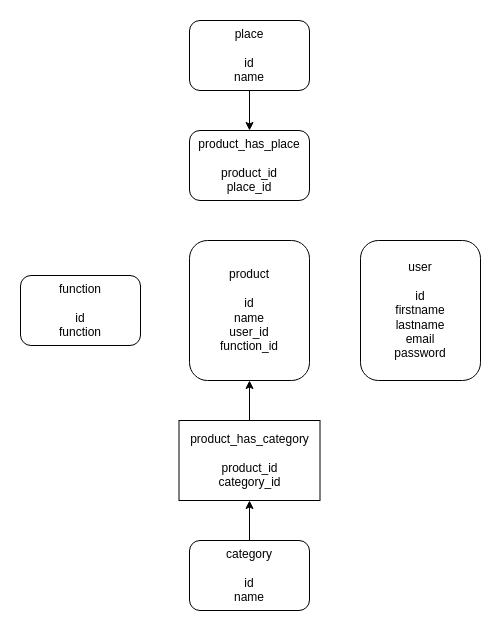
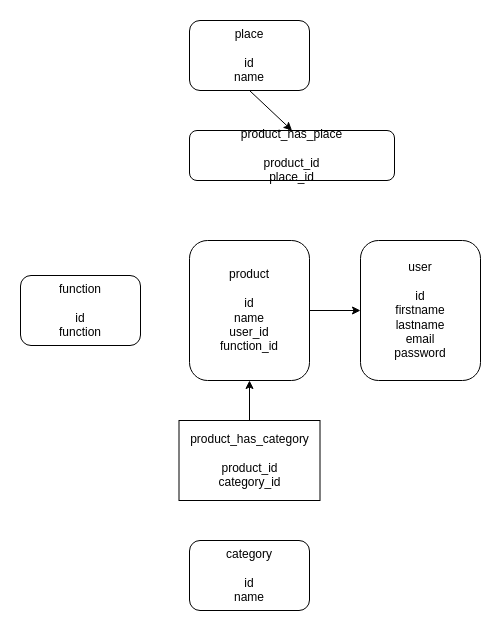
  <mxCell id="0" />
  <mxCell id="1" parent="0" />
- <mxCell id="2" style="edgeStyle=none;html=1;exitX=0.5;exitY=0;exitDx=0;exitDy=0;entryX=0.5;entryY=1;entryDx=0;entryDy=0;" edge="1" parent="1" source="3" target="11"><mxGeometry relative="1" as="geometry" /></mxCell>
  <mxCell id="3" value="category&lt;br&gt;&lt;br&gt;id&lt;br&gt;name" style="rounded=1;whiteSpace=wrap;html=1;" vertex="1" parent="1"><mxGeometry x="189" y="540" width="120" height="70" as="geometry" /></mxCell>
  <mxCell id="4" value="user&lt;br&gt;&lt;br&gt;id&lt;br&gt;firstname&lt;br&gt;lastname&lt;br&gt;email&lt;br&gt;password" style="rounded=1;whiteSpace=wrap;html=1;" vertex="1" parent="1"><mxGeometry x="360" y="240" width="120" height="140" as="geometry" /></mxCell>
+ <mxCell id="5" style="edgeStyle=none;html=1;exitX=1;exitY=0.5;exitDx=0;exitDy=0;entryX=0;entryY=0.5;entryDx=0;entryDy=0;" edge="1" parent="1" source="6" target="4"><mxGeometry relative="1" as="geometry" /></mxCell>
  <mxCell id="6" value="product&lt;br&gt;&lt;br&gt;id&lt;br&gt;name&lt;br&gt;user_id&lt;br&gt;function_id" style="rounded=1;whiteSpace=wrap;html=1;" vertex="1" parent="1"><mxGeometry x="189" y="240" width="120" height="140" as="geometry" /></mxCell>
  <mxCell id="7" value="function&lt;br&gt;&lt;br&gt;id&lt;br&gt;function" style="rounded=1;whiteSpace=wrap;html=1;" vertex="1" parent="1"><mxGeometry x="20" y="275" width="120" height="70" as="geometry" /></mxCell>
  <mxCell id="8" style="edgeStyle=none;html=1;exitX=0.5;exitY=1;exitDx=0;exitDy=0;entryX=0.5;entryY=0;entryDx=0;entryDy=0;" edge="1" parent="1" source="9" target="12"><mxGeometry relative="1" as="geometry" /></mxCell>
  <mxCell id="9" value="place&lt;br&gt;&lt;br&gt;id&lt;br&gt;name" style="rounded=1;whiteSpace=wrap;html=1;" vertex="1" parent="1"><mxGeometry x="189" y="20" width="120" height="70" as="geometry" /></mxCell>
  <mxCell id="10" style="edgeStyle=none;html=1;exitX=0.5;exitY=0;exitDx=0;exitDy=0;entryX=0.5;entryY=1;entryDx=0;entryDy=0;" edge="1" parent="1" source="11" target="6"><mxGeometry relative="1" as="geometry" /></mxCell>
  <mxCell id="11" value="product_has_category&lt;br&gt;&lt;br&gt;product_id&lt;br&gt;category_id" style="whiteSpace=wrap;html=1;rounded=0;" vertex="1" parent="1"><mxGeometry x="178.5" y="420" width="141" height="80" as="geometry" /></mxCell>
- <mxCell id="12" value="product_has_place&lt;br&gt;&lt;br&gt;product_id&lt;br&gt;place_id" style="rounded=1;whiteSpace=wrap;html=1;" vertex="1" parent="1"><mxGeometry x="189" y="130" width="120" height="70" as="geometry" /></mxCell>
+ <mxCell id="12" value="product_has_place&lt;br&gt;&lt;br&gt;product_id&lt;br&gt;place_id" style="rounded=1;whiteSpace=wrap;html=1;" vertex="1" parent="1"><mxGeometry x="189" y="130" width="205" height="50" as="geometry" /></mxCell>
